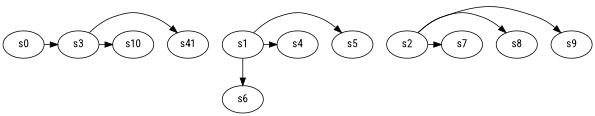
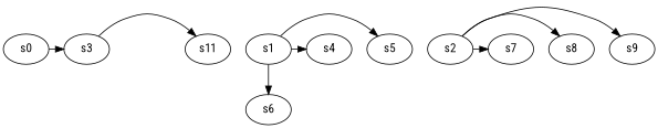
  digraph {
    fontname="Roboto Condensed"
    node [fontname="Roboto Condensed" player=1]
    edge [fontname="Roboto Condensed"]
    s0 [player=0]
    s3
    s1
    s4
    s5
    s6
    s2 [player=0]
    s7 [player=0]
    s8
    s9
-   s10
-   s11 [player=0 label=s41]
+   s11 [player=0]
    s0 -> s3 [constraint="time == 2 || time == 4 || time == 5 || time == 6"]
-   s3 -> s10 [constraint="time % 5 == 2"]
    s3 -> s11 [constraint="time == 0 || time == 6 || time == 7 || time == 9"]
    s1 -> s4 [constraint="time == 1 || time == 4 || time == 10 || time == 13"]
    s1 -> s5 [constraint="time % 3 == 2"]
    s1 -> s6
    s2 -> s7 [constraint="time % 2 == 1"]
    s2 -> s8 [constraint="time % 4 == 0 || time % 3 == 1"]
    s2 -> s9 [constraint="time == 4 || time == 7 || time == 8 || time == 11"]
  }
